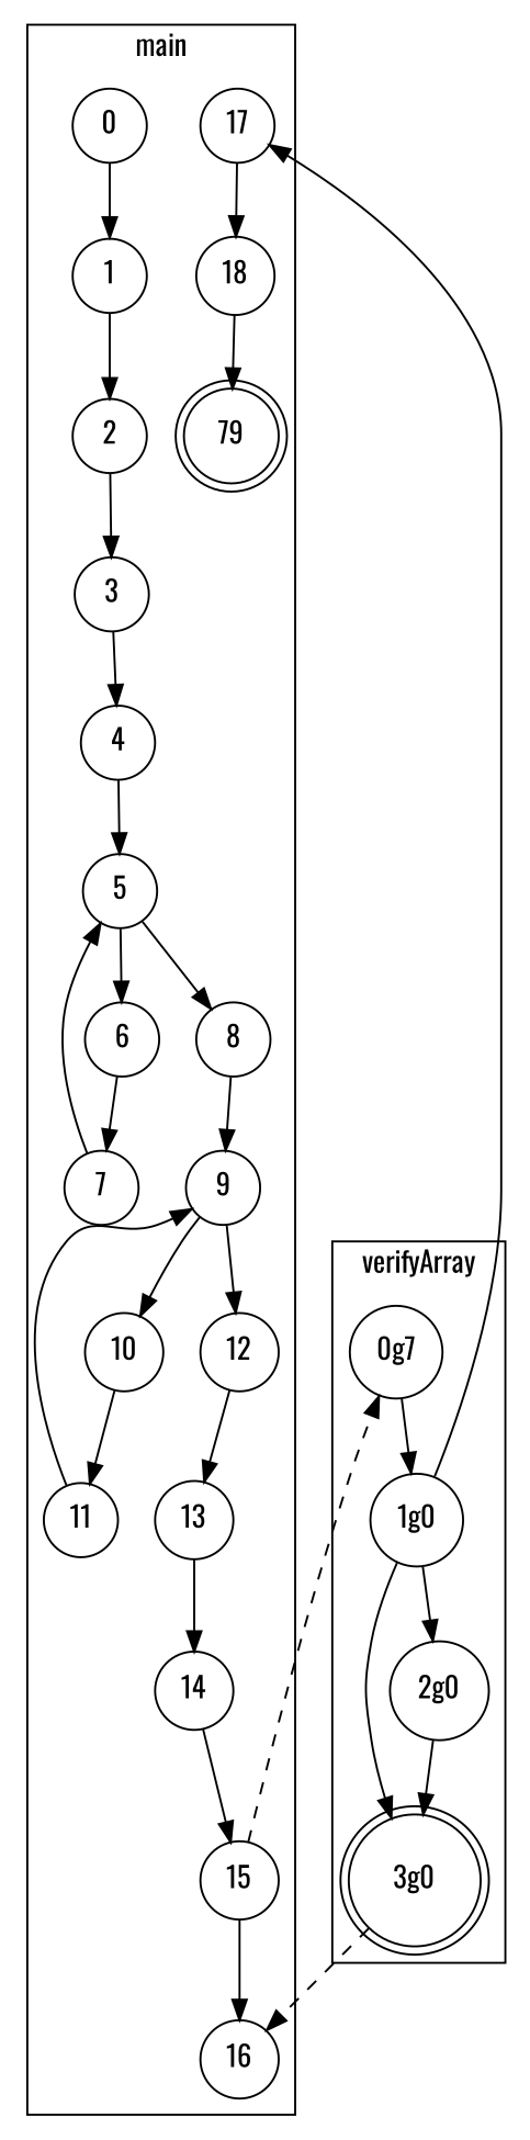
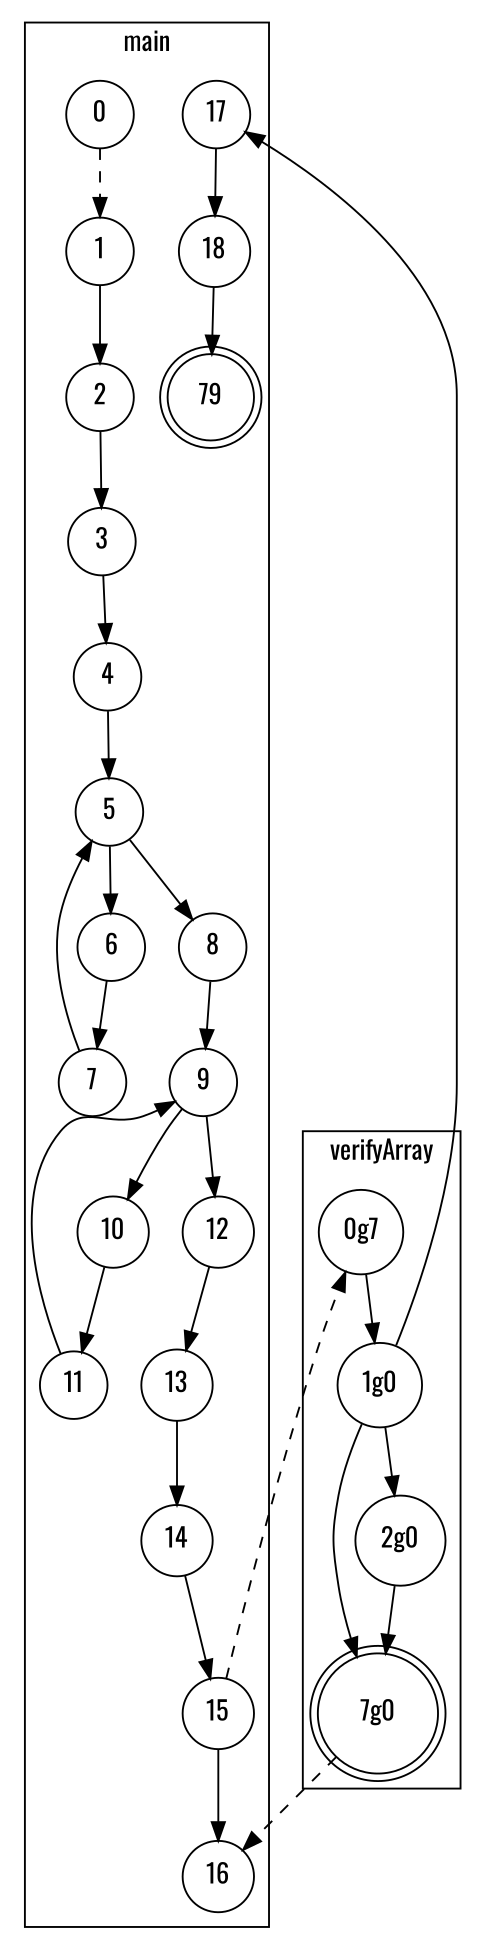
  digraph {
    fontname=Oswald
    node [fontname=Oswald shape=circle]
    edge [fontname=Oswald]
    n1 [label=79 shape=doublecircle]
    0
    1
    2
    3
    4
    5
    6
    8
    7
    9
    10
    12
    11
    13
    14
    15
    16
    17
    18
-   "3g0" [shape=doublecircle]
+   "3g0" [shape=doublecircle label="7g0"]
    n22 [label="0g7"]
    "1g0"
    "2g0"
    subgraph cluster_1 {
      color=black
      label=main
      n1
      0
      1
      2
      3
      4
      5
      6
      8
      7
      9
      10
      12
      11
      13
      14
      15
      16
      17
      18
    }
    subgraph cluster_2 {
      color=black
      label=verifyArray
      "3g0"
      n22
      "1g0"
      "2g0"
    }
-   0 -> 1
+   0 -> 1 [style=dashed]
    1 -> 2
    2 -> 3
    3 -> 4
    4 -> 5
    5 -> 6
    5 -> 8
    6 -> 7
    8 -> 9
    7 -> 5
    9 -> 10
    9 -> 12
    10 -> 11
    12 -> 13
    11 -> 9
    13 -> 14
    14 -> 15
    15 -> 16
    15 -> n22 [style=dashed]
    17 -> 18
    18 -> n1
    "3g0" -> 16 [style=dashed]
    n22 -> "1g0"
    "1g0" -> 17
    "1g0" -> "3g0"
    "1g0" -> "2g0"
    "2g0" -> "3g0"
  }
